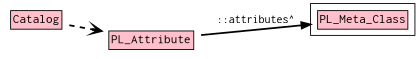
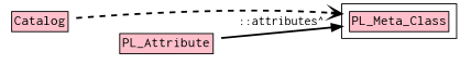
  digraph {
    fontname=Ubuntu
    rankdir=LR
    node [fontname=Ubuntu shape=none]
    edge [fontname=Ubuntu penwidth=2]
    n1 [label=<<table BORDER="0" CELLBORDER="1" CELLSPACING="0" CELLPADDING="1"><tr><td bgcolor="pink" colspan="2"><font face="INCONSOLATA" point-size="15">Catalog</font></td></tr></table>>]
    n2 [label=<<table BORDER="0" CELLBORDER="1" CELLSPACING="0" CELLPADDING="1"><tr><td bgcolor="pink" colspan="2"><font face="INCONSOLATA" point-size="15">PL_Meta_Class</font></td></tr></table>> shape=box]
    n3 [label=<<table BORDER="0" CELLBORDER="1" CELLSPACING="0" CELLPADDING="1"><tr><td bgcolor="pink" colspan="2"><font face="INCONSOLATA" point-size="15">PL_Attribute</font></td></tr></table>>]
-   n1 -> n3 [arrowhead=vee style=dashed]
+   n1 -> n2 [arrowhead=vee style=dashed]
    n3 -> n2 [label=<<font face="INCONSOLATA">::attributes^</font>>]
  }
